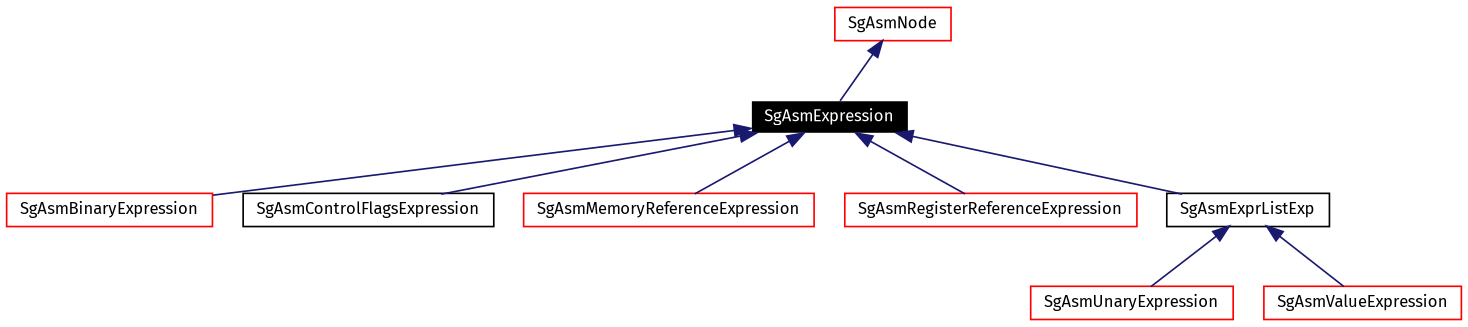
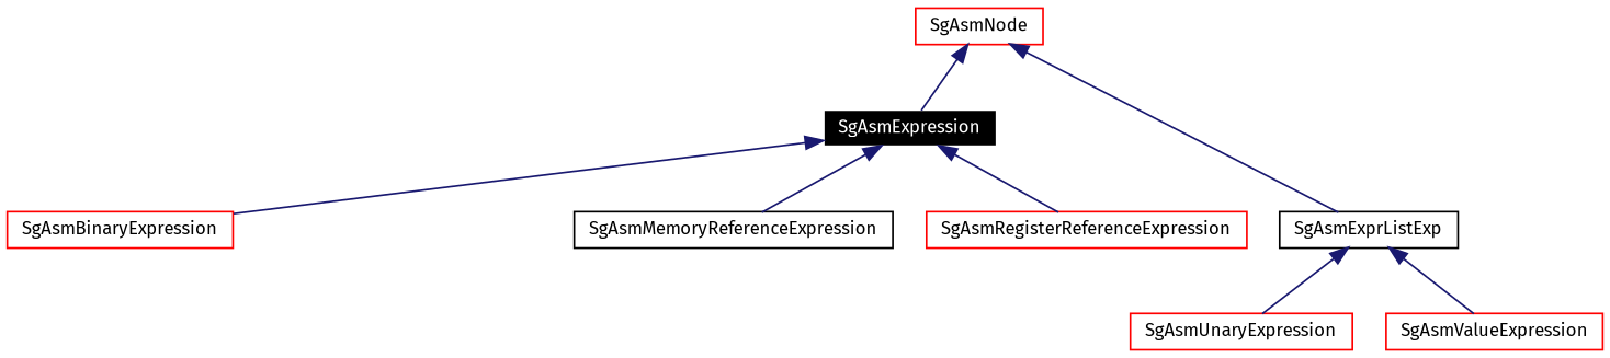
  digraph {
    fontname="Fira Sans"
    node [color=red fontname="Fira Sans" fontsize=10 shape=record]
    edge [color=midnightblue dir=back fontname="Fira Sans" fontsize=10 labelfontname=Helvetica labelfontsize=10 style=solid]
    n1 [color=white fillcolor=black fontcolor=white height=0.2 label=SgAsmExpression style=filled width=0.4]
    n2 [height=0.2 label=SgAsmBinaryExpression width=0.4]
-   n3 [color=black height=0.2 label=SgAsmControlFlagsExpression width=0.4]
    n4 [color=black height=0.2 label=SgAsmExprListExp width=0.4]
-   n5 [height=0.2 label=SgAsmMemoryReferenceExpression width=0.4]
+   n5 [color=black height=0.2 label=SgAsmMemoryReferenceExpression width=0.4]
    n6 [height=0.2 label=SgAsmRegisterReferenceExpression width=0.4]
    n7 [height=0.2 label=SgAsmUnaryExpression width=0.4]
    n8 [height=0.2 label=SgAsmValueExpression width=0.4]
    n9 [height=0.2 label=SgAsmNode width=0.4]
    n1 -> n2
-   n1 -> n3
-   n1 -> n4
+   n9 -> n4
    n1 -> n5
    n1 -> n6
    n4 -> n7
    n4 -> n8
    n9 -> n1
  }
